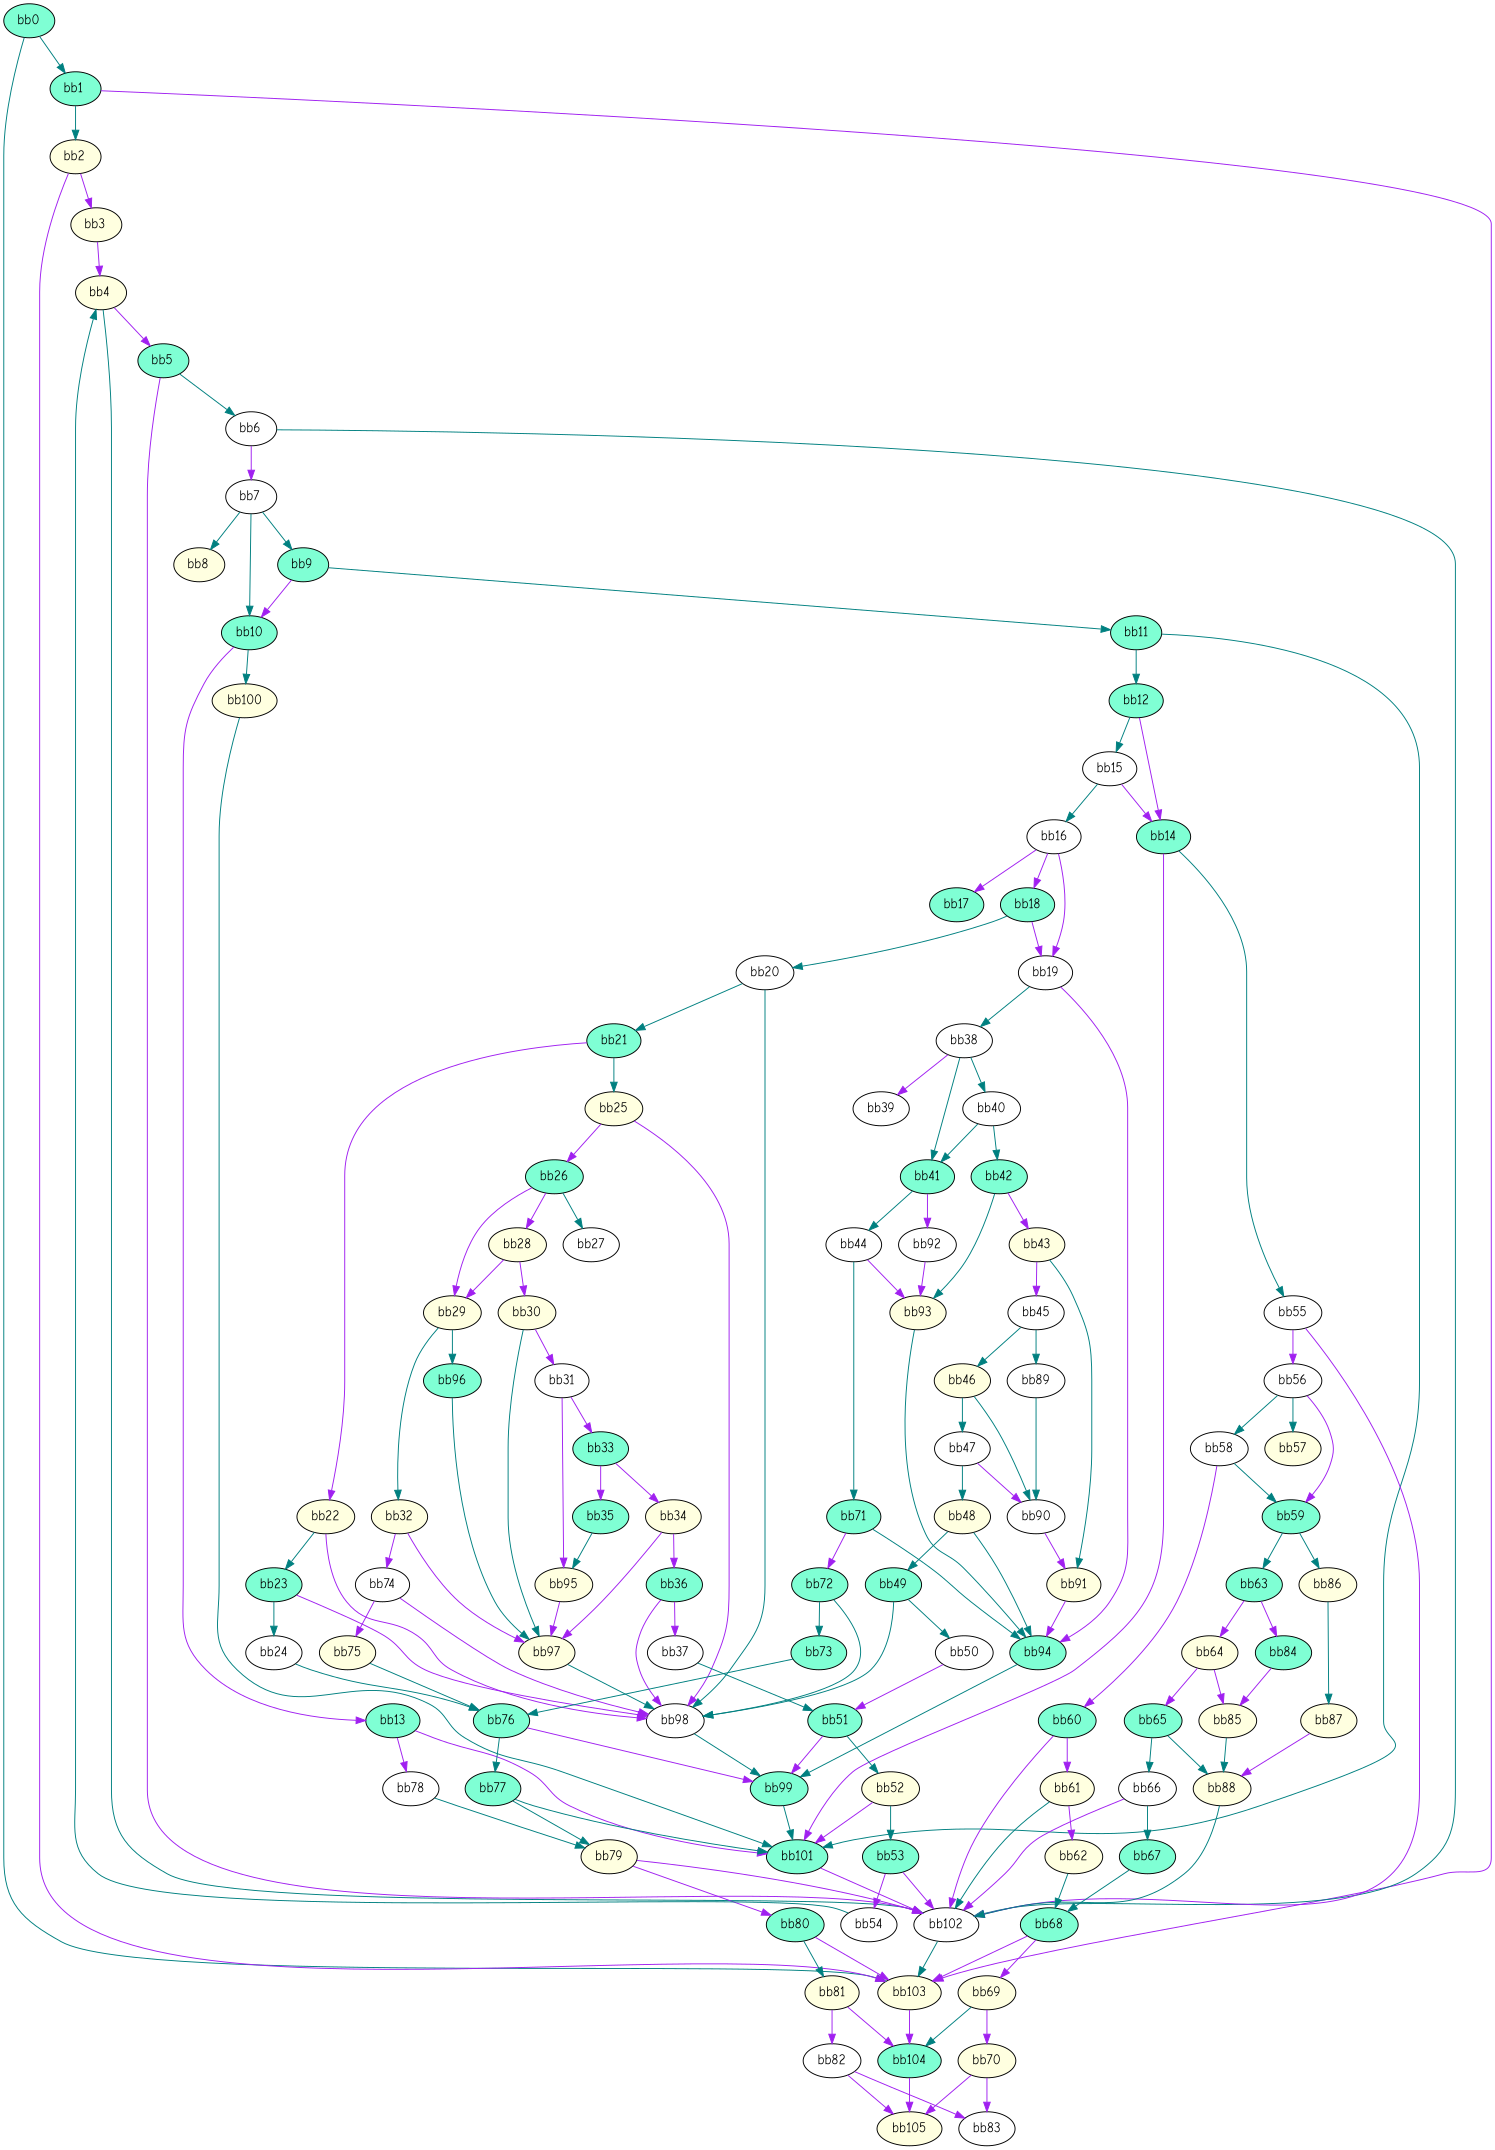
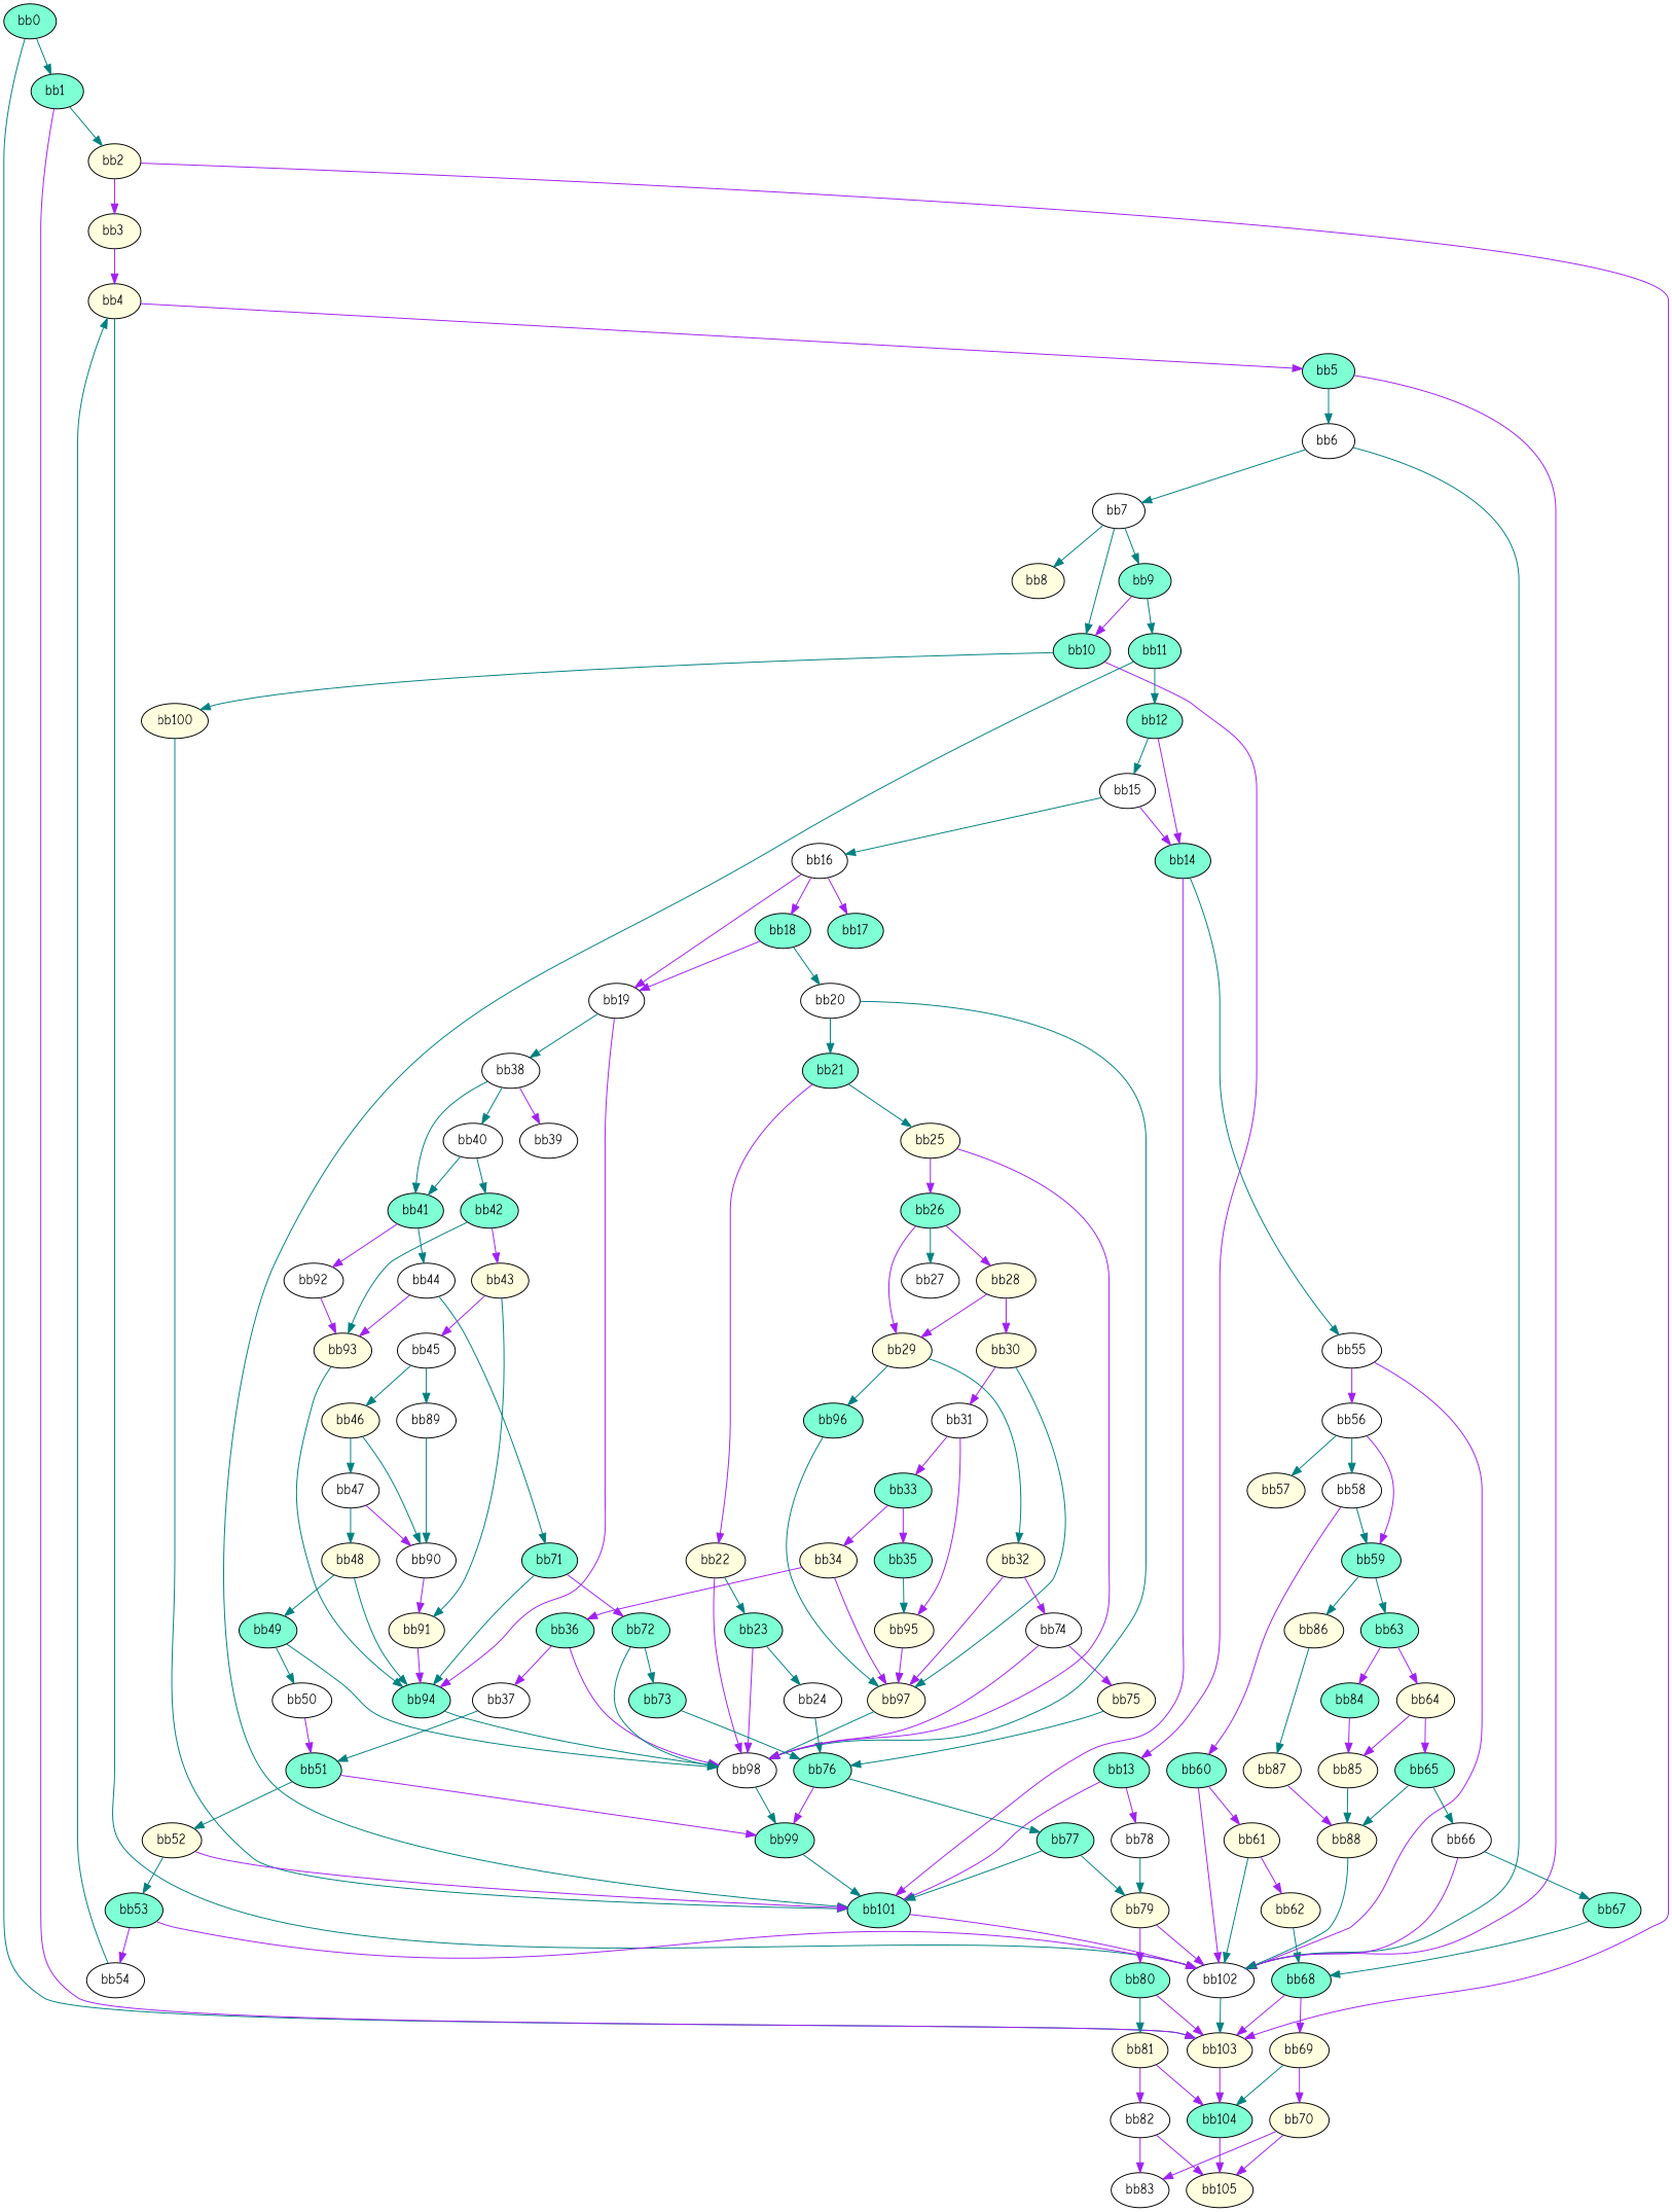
  digraph {
    fontname="Comic Neue"
    node [fillcolor=aquamarine fontname="Comic Neue" style=filled]
    edge [color=purple fontname="Comic Neue"]
    n1 [label="bb0\l"]
    n2 [label="bb1\l"]
    n3 [fillcolor=lightyellow label="bb103\l"]
    n4 [fillcolor=lightyellow label="bb2\l"]
    n5 [label="bb104\l"]
    n6 [fillcolor=lightyellow label="bb3\l"]
    n7 [fillcolor=lightyellow label="bb4\l"]
    n8 [label="bb5\l"]
    n9 [fillcolor=white label="bb102\l"]
    n10 [fillcolor=white label="bb6\l"]
    n11 [fillcolor=white label="bb7\l"]
    n12 [fillcolor=lightyellow label="bb8\l"]
    n13 [label="bb9\l"]
    n14 [label="bb10\l"]
    n15 [label="bb11\l"]
    n16 [label="bb13\l"]
    n17 [fillcolor=lightyellow label="bb100\l"]
    n18 [label="bb12\l"]
    n19 [label="bb101\l"]
    n20 [fillcolor=white label="bb78\l"]
    n21 [label="bb14\l"]
    n22 [fillcolor=white label="bb15\l"]
    n23 [fillcolor=white label="bb55\l"]
    n24 [fillcolor=white label="bb16\l"]
    n25 [fillcolor=lightyellow label="bb79\l"]
    n26 [fillcolor=white label="bb56\l"]
    n27 [label="bb17\l"]
    n28 [label="bb18\l"]
    n29 [fillcolor=white label="bb19\l"]
    n30 [fillcolor=white label="bb20\l"]
    n31 [fillcolor=white label="bb38\l"]
    n32 [label="bb94\l"]
    n33 [label="bb21\l"]
    n34 [fillcolor=white label="bb98\l"]
    n35 [fillcolor=white label="bb39\l"]
    n36 [fillcolor=white label="bb40\l"]
    n37 [label="bb41\l"]
    n38 [fillcolor=lightyellow label="bb22\l"]
    n39 [fillcolor=lightyellow label="bb25\l"]
    n40 [label="bb99\l"]
    n41 [label="bb23\l"]
    n42 [label="bb26\l"]
    n43 [fillcolor=white label="bb24\l"]
    n44 [label="bb76\l"]
    n45 [label="bb77\l"]
    n46 [fillcolor=white label="bb27\l"]
    n47 [fillcolor=lightyellow label="bb28\l"]
    n48 [fillcolor=lightyellow label="bb29\l"]
    n49 [fillcolor=lightyellow label="bb30\l"]
    n50 [fillcolor=lightyellow label="bb32\l"]
    n51 [label="bb96\l"]
    n52 [fillcolor=white label="bb31\l"]
    n53 [fillcolor=lightyellow label="bb97\l"]
    n54 [fillcolor=white label="bb74\l"]
    n55 [label="bb33\l"]
    n56 [fillcolor=lightyellow label="bb95\l"]
    n57 [fillcolor=lightyellow label="bb34\l"]
    n58 [label="bb35\l"]
    n59 [fillcolor=lightyellow label="bb75\l"]
    n60 [label="bb36\l"]
    n61 [fillcolor=white label="bb37\l"]
    n62 [label="bb51\l"]
    n63 [fillcolor=lightyellow label="bb52\l"]
    n64 [label="bb42\l"]
    n65 [fillcolor=white label="bb44\l"]
    n66 [fillcolor=white label="bb92\l"]
    n67 [fillcolor=lightyellow label="bb43\l"]
    n68 [fillcolor=lightyellow label="bb93\l"]
    n69 [label="bb71\l"]
    n70 [fillcolor=white label="bb45\l"]
    n71 [fillcolor=lightyellow label="bb91\l"]
    n72 [fillcolor=lightyellow label="bb46\l"]
    n73 [fillcolor=white label="bb89\l"]
    n74 [label="bb72\l"]
    n75 [fillcolor=white label="bb47\l"]
    n76 [fillcolor=white label="bb90\l"]
    n77 [fillcolor=lightyellow label="bb48\l"]
    n78 [label="bb49\l"]
    n79 [fillcolor=white label="bb50\l"]
    n80 [label="bb53\l"]
    n81 [fillcolor=white label="bb54\l"]
    n82 [fillcolor=lightyellow label="bb57\l"]
    n83 [fillcolor=white label="bb58\l"]
    n84 [label="bb59\l"]
    n85 [label="bb60\l"]
    n86 [label="bb63\l"]
    n87 [fillcolor=lightyellow label="bb86\l"]
    n88 [fillcolor=lightyellow label="bb61\l"]
    n89 [fillcolor=lightyellow label="bb64\l"]
    n90 [label="bb84\l"]
    n91 [fillcolor=lightyellow label="bb87\l"]
    n92 [fillcolor=lightyellow label="bb62\l"]
    n93 [label="bb68\l"]
    n94 [fillcolor=lightyellow label="bb69\l"]
    n95 [label="bb65\l"]
    n96 [fillcolor=lightyellow label="bb85\l"]
    n97 [fillcolor=white label="bb66\l"]
    n98 [fillcolor=lightyellow label="bb88\l"]
    n99 [label="bb67\l"]
    n100 [fillcolor=lightyellow label="bb70\l"]
    n101 [fillcolor=white label="bb83\l"]
    n102 [fillcolor=lightyellow label="bb105\l"]
    n103 [label="bb73\l"]
    n104 [label="bb80\l"]
    n105 [fillcolor=lightyellow label="bb81\l"]
    n106 [fillcolor=white label="bb82\l"]
    n1 -> n2 [color=teal]
    n1 -> n3 [color=teal]
    n2 -> n3
    n2 -> n4 [color=teal]
    n3 -> n5
    n4 -> n3
    n4 -> n6
    n5 -> n102
    n6 -> n7
    n7 -> n8
    n7 -> n9 [color=teal]
    n8 -> n9
    n8 -> n10 [color=teal]
    n9 -> n3 [color=teal]
    n10 -> n9 [color=teal]
-   n10 -> n11
+   n10 -> n11 [color=teal]
    n11 -> n12 [color=teal]
    n11 -> n13 [color=teal]
    n11 -> n14 [color=teal]
    n13 -> n14
    n13 -> n15 [color=teal]
    n14 -> n16
    n14 -> n17 [color=teal]
    n15 -> n18 [color=teal]
    n15 -> n19 [color=teal]
    n16 -> n19
    n16 -> n20
    n17 -> n19 [color=teal]
    n18 -> n21
    n18 -> n22 [color=teal]
    n19 -> n9
    n20 -> n25 [color=teal]
    n21 -> n19
    n21 -> n23 [color=teal]
    n22 -> n21
    n22 -> n24 [color=teal]
    n23 -> n9
    n23 -> n26
    n24 -> n27
    n24 -> n28
    n24 -> n29
    n25 -> n9
    n25 -> n104
    n26 -> n82 [color=teal]
    n26 -> n83 [color=teal]
    n26 -> n84
    n28 -> n29
    n28 -> n30 [color=teal]
    n29 -> n31 [color=teal]
    n29 -> n32
    n30 -> n33 [color=teal]
    n30 -> n34 [color=teal]
    n31 -> n35
    n31 -> n36 [color=teal]
    n31 -> n37 [color=teal]
-   n32 -> n40 [color=teal]
+   n32 -> n34 [color=teal]
    n33 -> n38
    n33 -> n39 [color=teal]
    n34 -> n40 [color=teal]
    n36 -> n37 [color=teal]
    n36 -> n64 [color=teal]
    n37 -> n65 [color=teal]
    n37 -> n66
    n38 -> n34
    n38 -> n41 [color=teal]
    n39 -> n34
    n39 -> n42
    n40 -> n19 [color=teal]
    n41 -> n34
    n41 -> n43 [color=teal]
    n42 -> n46 [color=teal]
    n42 -> n47
    n42 -> n48
    n43 -> n44 [color=teal]
    n44 -> n40
    n44 -> n45 [color=teal]
    n45 -> n19 [color=teal]
    n45 -> n25 [color=teal]
    n47 -> n48
    n47 -> n49
    n48 -> n50 [color=teal]
    n48 -> n51 [color=teal]
    n49 -> n52
    n49 -> n53 [color=teal]
    n50 -> n53
    n50 -> n54
    n51 -> n53 [color=teal]
    n52 -> n55
    n52 -> n56
    n53 -> n34 [color=teal]
    n54 -> n34
    n54 -> n59
    n55 -> n57
    n55 -> n58
    n56 -> n53
    n57 -> n53
    n57 -> n60
    n58 -> n56 [color=teal]
    n59 -> n44 [color=teal]
    n60 -> n34
    n60 -> n61
    n61 -> n62 [color=teal]
    n62 -> n40
    n62 -> n63 [color=teal]
    n63 -> n19
    n63 -> n80 [color=teal]
    n64 -> n67
    n64 -> n68 [color=teal]
    n65 -> n68
    n65 -> n69 [color=teal]
    n66 -> n68
    n67 -> n70
    n67 -> n71 [color=teal]
    n68 -> n32 [color=teal]
    n69 -> n32 [color=teal]
    n69 -> n74
    n70 -> n72 [color=teal]
    n70 -> n73 [color=teal]
    n71 -> n32
    n72 -> n75 [color=teal]
    n72 -> n76 [color=teal]
    n73 -> n76 [color=teal]
    n74 -> n34 [color=teal]
    n74 -> n103 [color=teal]
    n75 -> n76
    n75 -> n77 [color=teal]
    n76 -> n71
    n77 -> n32 [color=teal]
    n77 -> n78 [color=teal]
    n78 -> n34 [color=teal]
    n78 -> n79 [color=teal]
    n79 -> n62
    n80 -> n9
    n80 -> n81
    n81 -> n7 [color=teal]
    n83 -> n84 [color=teal]
    n83 -> n85
    n84 -> n86 [color=teal]
    n84 -> n87 [color=teal]
    n85 -> n9
    n85 -> n88
    n86 -> n89
    n86 -> n90
    n87 -> n91 [color=teal]
    n88 -> n9 [color=teal]
    n88 -> n92
    n89 -> n95
    n89 -> n96
    n90 -> n96
    n91 -> n98
    n92 -> n93 [color=teal]
    n93 -> n3
    n93 -> n94
    n94 -> n5 [color=teal]
    n94 -> n100
    n95 -> n97 [color=teal]
    n95 -> n98 [color=teal]
    n96 -> n98 [color=teal]
    n97 -> n9
    n97 -> n99 [color=teal]
    n98 -> n9 [color=teal]
    n99 -> n93 [color=teal]
    n100 -> n101
    n100 -> n102
    n103 -> n44 [color=teal]
    n104 -> n3
    n104 -> n105 [color=teal]
    n105 -> n5
    n105 -> n106
    n106 -> n101
    n106 -> n102
  }
